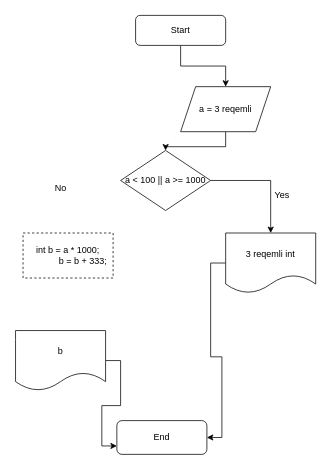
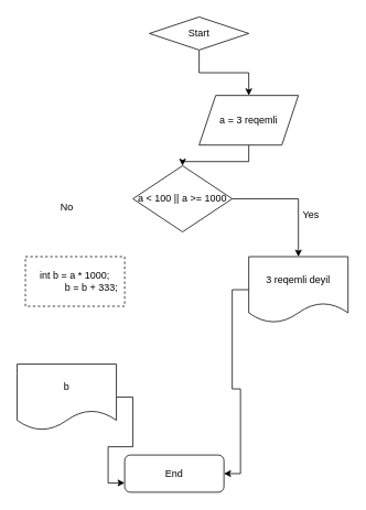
  <mxCell id="0" />
  <mxCell id="1" parent="0" />
- <mxCell id="2" value="End" style="rounded=1;whiteSpace=wrap;html=1;" vertex="1" parent="1"><mxGeometry x="155" y="560" width="120" height="45" as="geometry" /></mxCell>
+ <mxCell id="2" value="End" style="rounded=1;whiteSpace=wrap;html=1;" vertex="1" parent="1"><mxGeometry x="150" y="550" width="120" height="45" as="geometry" /></mxCell>
  <mxCell id="3" style="edgeStyle=orthogonalEdgeStyle;rounded=0;orthogonalLoop=1;jettySize=auto;html=1;" edge="1" parent="1" source="4" target="6"><mxGeometry relative="1" as="geometry" /></mxCell>
- <mxCell id="4" value="Start" style="rounded=1;whiteSpace=wrap;html=1;" vertex="1" parent="1"><mxGeometry x="180" y="20" width="120" height="40" as="geometry" /></mxCell>
+ <mxCell id="4" value="Start" style="rhombus;whiteSpace=wrap;html=1;" vertex="1" parent="1"><mxGeometry x="180" y="20" width="120" height="40" as="geometry" /></mxCell>
  <mxCell id="5" style="edgeStyle=orthogonalEdgeStyle;rounded=0;orthogonalLoop=1;jettySize=auto;html=1;entryX=0.5;entryY=0;entryDx=0;entryDy=0;" edge="1" parent="1" source="6" target="8"><mxGeometry relative="1" as="geometry" /></mxCell>
  <mxCell id="6" value="a = 3 reqemli" style="shape=parallelogram;perimeter=parallelogramPerimeter;whiteSpace=wrap;html=1;fixedSize=1;" vertex="1" parent="1"><mxGeometry x="240" y="115" width="120" height="60" as="geometry" /></mxCell>
  <mxCell id="7" style="edgeStyle=orthogonalEdgeStyle;rounded=0;orthogonalLoop=1;jettySize=auto;html=1;entryX=0.5;entryY=0;entryDx=0;entryDy=0;" edge="1" parent="1" source="8" target="11"><mxGeometry relative="1" as="geometry"><mxPoint x="320" y="240" as="targetPoint" /></mxGeometry></mxCell>
  <mxCell id="8" value="a &amp;lt; 100 || a &amp;gt;= 1000" style="rhombus;whiteSpace=wrap;html=1;" vertex="1" parent="1"><mxGeometry x="160" y="200" width="120" height="80" as="geometry" /></mxCell>
  <mxCell id="9" value="&lt;div&gt;int b = a * 1000;&lt;/div&gt;&lt;div&gt;&amp;nbsp; &amp;nbsp; &amp;nbsp; &amp;nbsp; &amp;nbsp; &amp;nbsp; b = b + 333;&lt;/div&gt;" style="rounded=0;whiteSpace=wrap;html=1;dashed=1;" vertex="1" parent="1"><mxGeometry x="30" y="310" width="120" height="60" as="geometry" /></mxCell>
  <mxCell id="10" style="edgeStyle=orthogonalEdgeStyle;rounded=0;orthogonalLoop=1;jettySize=auto;html=1;entryX=1;entryY=0.5;entryDx=0;entryDy=0;" edge="1" parent="1" source="11" target="2"><mxGeometry relative="1" as="geometry" /></mxCell>
- <mxCell id="11" value="3 reqemli int" style="shape=document;whiteSpace=wrap;html=1;boundedLbl=1;" vertex="1" parent="1"><mxGeometry x="300" y="310" width="120" height="80" as="geometry" /></mxCell>
+ <mxCell id="11" value="3 reqemli deyil" style="shape=document;whiteSpace=wrap;html=1;boundedLbl=1;" vertex="1" parent="1"><mxGeometry x="300" y="310" width="120" height="80" as="geometry" /></mxCell>
  <mxCell id="12" value="Yes" style="text;html=1;align=center;verticalAlign=middle;resizable=0;points=[];autosize=1;strokeColor=none;fillColor=none;" vertex="1" parent="1"><mxGeometry x="360" y="250" width="30" height="20" as="geometry" /></mxCell>
  <mxCell id="13" value="No" style="text;html=1;align=center;verticalAlign=middle;resizable=0;points=[];autosize=1;strokeColor=none;fillColor=none;" vertex="1" parent="1"><mxGeometry x="65" y="240" width="30" height="20" as="geometry" /></mxCell>
  <mxCell id="14" style="edgeStyle=orthogonalEdgeStyle;rounded=0;orthogonalLoop=1;jettySize=auto;html=1;entryX=0;entryY=0.75;entryDx=0;entryDy=0;" edge="1" parent="1" source="15" target="2"><mxGeometry relative="1" as="geometry" /></mxCell>
  <mxCell id="15" value="b" style="shape=document;whiteSpace=wrap;html=1;boundedLbl=1;" vertex="1" parent="1"><mxGeometry x="20" y="440" width="120" height="80" as="geometry" /></mxCell>
